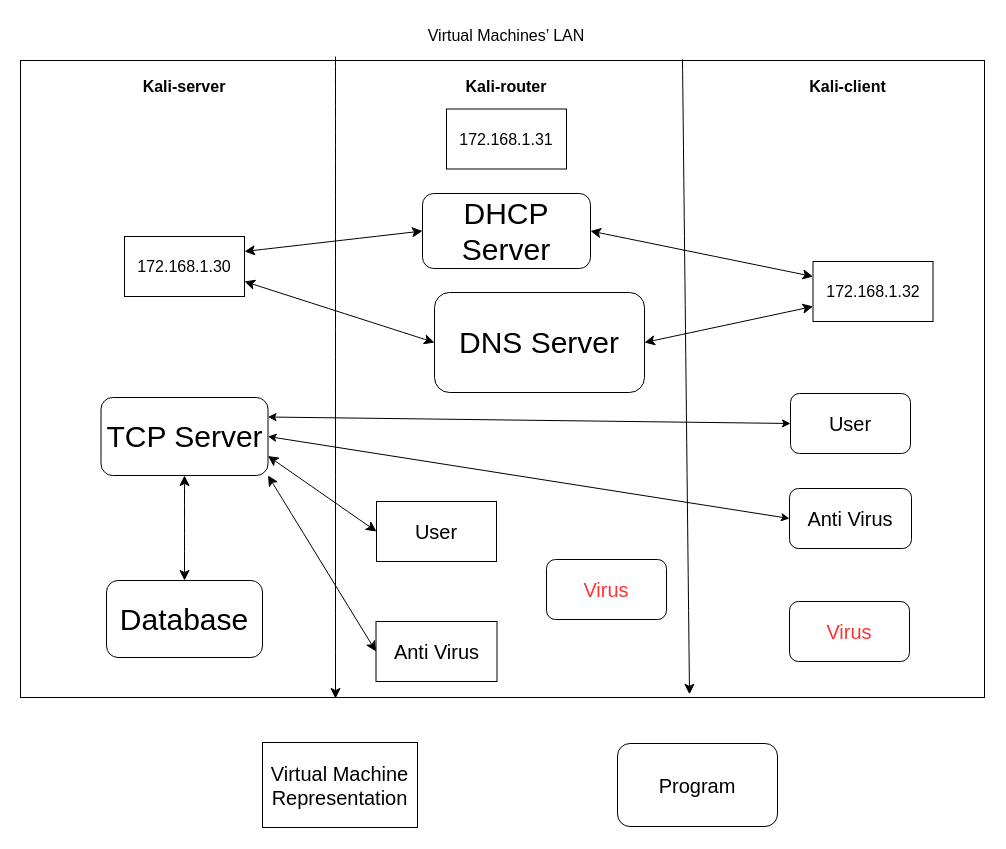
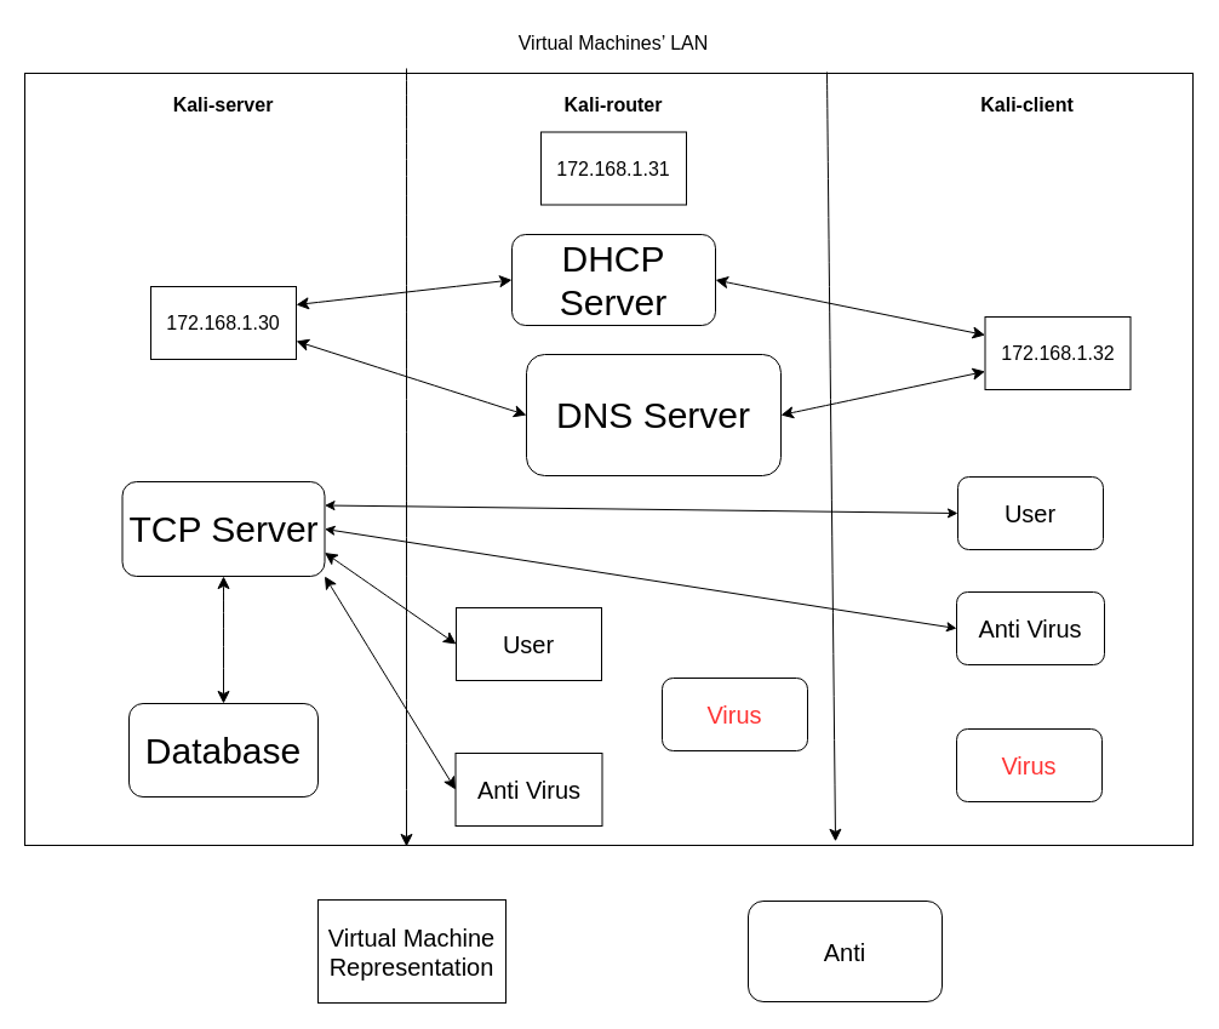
  <mxCell id="0" />
  <mxCell id="1" parent="0" />
  <mxCell id="2" value="" style="rounded=0;whiteSpace=wrap;html=1;" parent="1" vertex="1"><mxGeometry x="770" y="108.5" width="160" height="80" as="geometry" /></mxCell>
  <mxCell id="3" value="" style="rounded=0;whiteSpace=wrap;html=1;" parent="1" vertex="1"><mxGeometry x="20" y="60" width="964" height="637" as="geometry" /></mxCell>
  <mxCell id="4" value="Virtual Machines’ LAN" style="text;strokeColor=none;fillColor=none;html=1;align=center;verticalAlign=middle;whiteSpace=wrap;rounded=0;fontSize=16;" parent="1" vertex="1"><mxGeometry x="391" y="20" width="230" height="30" as="geometry" /></mxCell>
  <mxCell id="5" value="" style="edgeStyle=none;orthogonalLoop=1;jettySize=auto;html=1;rounded=0;fontSize=12;startSize=8;endSize=8;curved=1;" parent="1" edge="1"><mxGeometry width="140" relative="1" as="geometry"><mxPoint x="335" y="56" as="sourcePoint" /><mxPoint x="335" y="698" as="targetPoint" /><Array as="points" /></mxGeometry></mxCell>
  <mxCell id="6" value="" style="edgeStyle=none;orthogonalLoop=1;jettySize=auto;html=1;rounded=0;fontSize=12;startSize=8;endSize=8;curved=1;entryX=0.694;entryY=0.995;entryDx=0;entryDy=0;entryPerimeter=0;" parent="1" target="3" edge="1"><mxGeometry width="140" relative="1" as="geometry"><mxPoint x="682" y="59" as="sourcePoint" /><mxPoint x="682" y="593" as="targetPoint" /><Array as="points" /></mxGeometry></mxCell>
  <mxCell id="7" value="&lt;b&gt;Kali-router&lt;/b&gt;" style="text;strokeColor=none;fillColor=none;html=1;align=center;verticalAlign=middle;whiteSpace=wrap;rounded=0;fontSize=16;" parent="1" vertex="1"><mxGeometry x="463" y="66" width="86" height="40" as="geometry" /></mxCell>
  <mxCell id="8" style="edgeStyle=none;curved=1;rounded=0;orthogonalLoop=1;jettySize=auto;html=1;entryX=0.75;entryY=1;entryDx=0;entryDy=0;fontSize=12;startSize=8;endSize=8;" parent="1" source="7" target="7" edge="1"><mxGeometry relative="1" as="geometry" /></mxCell>
  <mxCell id="9" value="&lt;b&gt;Kali-server&lt;/b&gt;" style="text;strokeColor=none;fillColor=none;html=1;align=center;verticalAlign=middle;whiteSpace=wrap;rounded=0;fontSize=16;" parent="1" vertex="1"><mxGeometry x="134" y="71" width="100" height="30" as="geometry" /></mxCell>
  <mxCell id="10" value="&lt;b&gt;Kali-client&lt;/b&gt;" style="text;strokeColor=none;fillColor=none;html=1;align=center;verticalAlign=middle;whiteSpace=wrap;rounded=0;fontSize=16;" parent="1" vertex="1"><mxGeometry x="801" y="63.5" width="93" height="45" as="geometry" /></mxCell>
  <mxCell id="11" value="&lt;font style=&quot;font-size: 30px;&quot;&gt;TCP Server&lt;/font&gt;" style="rounded=1;whiteSpace=wrap;html=1;" parent="1" vertex="1"><mxGeometry x="100.5" y="397" width="167" height="78" as="geometry" /></mxCell>
  <mxCell id="12" value="&lt;font style=&quot;font-size: 30px;&quot;&gt;Database&lt;/font&gt;" style="rounded=1;whiteSpace=wrap;html=1;" parent="1" vertex="1"><mxGeometry x="106" y="580" width="156" height="77" as="geometry" /></mxCell>
  <mxCell id="13" value="" style="edgeStyle=none;orthogonalLoop=1;jettySize=auto;html=1;endArrow=classic;startArrow=classic;endSize=8;startSize=8;rounded=0;fontSize=12;curved=1;exitX=0.5;exitY=1;exitDx=0;exitDy=0;entryX=0.5;entryY=0;entryDx=0;entryDy=0;" parent="1" source="11" target="12" edge="1"><mxGeometry width="140" relative="1" as="geometry"><mxPoint x="141" y="475" as="sourcePoint" /><mxPoint x="158.5" y="602" as="targetPoint" /><Array as="points" /></mxGeometry></mxCell>
  <mxCell id="14" value="&lt;font style=&quot;font-size: 20px;&quot;&gt;Anti Virus&lt;/font&gt;" style="rounded=1;whiteSpace=wrap;html=1;arcSize=0;" parent="1" vertex="1"><mxGeometry x="375.5" y="621" width="121" height="60" as="geometry" /></mxCell>
  <mxCell id="15" value="&lt;font style=&quot;font-size: 20px;&quot;&gt;User&lt;/font&gt;" style="rounded=1;whiteSpace=wrap;html=1;arcSize=0;" parent="1" vertex="1"><mxGeometry x="376" y="501" width="120" height="60" as="geometry" /></mxCell>
  <mxCell id="16" value="" style="edgeStyle=none;orthogonalLoop=1;jettySize=auto;html=1;endArrow=classic;startArrow=classic;endSize=8;startSize=8;rounded=0;fontSize=12;curved=1;entryX=0;entryY=0.5;entryDx=0;entryDy=0;exitX=1;exitY=0.75;exitDx=0;exitDy=0;" parent="1" source="11" target="15" edge="1"><mxGeometry width="140" relative="1" as="geometry"><mxPoint x="238" y="464" as="sourcePoint" /><mxPoint x="582" y="438" as="targetPoint" /><Array as="points" /></mxGeometry></mxCell>
  <mxCell id="17" value="&lt;font style=&quot;font-size: 20px;&quot;&gt;Anti Virus&lt;/font&gt;" style="rounded=1;whiteSpace=wrap;html=1;" parent="1" vertex="1"><mxGeometry x="789" y="488" width="122" height="60" as="geometry" /></mxCell>
  <mxCell id="18" value="&lt;font style=&quot;font-size: 20px;&quot;&gt;User&lt;/font&gt;" style="rounded=1;whiteSpace=wrap;html=1;" parent="1" vertex="1"><mxGeometry x="790" y="393" width="120" height="60" as="geometry" /></mxCell>
  <mxCell id="19" value="&lt;font style=&quot;font-size: 30px;&quot;&gt;DHCP Server&lt;/font&gt;" style="rounded=1;whiteSpace=wrap;html=1;" parent="1" vertex="1"><mxGeometry x="422" y="193" width="168" height="75" as="geometry" /></mxCell>
  <mxCell id="20" value="&lt;font style=&quot;font-size: 30px;&quot;&gt;DNS Server&lt;/font&gt;" style="rounded=1;whiteSpace=wrap;html=1;" parent="1" vertex="1"><mxGeometry x="434" y="292" width="210" height="100" as="geometry" /></mxCell>
  <mxCell id="21" value="&lt;span style=&quot;font-size: 16px;&quot;&gt;172.168.1.30&lt;/span&gt;" style="whiteSpace=wrap;html=1;" parent="1" vertex="1"><mxGeometry x="124" y="236" width="120" height="60" as="geometry" /></mxCell>
  <mxCell id="22" value="&lt;span style=&quot;font-size: 16px;&quot;&gt;172.168.1.32&lt;/span&gt;" style="whiteSpace=wrap;html=1;" parent="1" vertex="1"><mxGeometry x="812.5" y="261" width="120" height="60" as="geometry" /></mxCell>
  <mxCell id="23" value="" style="edgeStyle=none;orthogonalLoop=1;jettySize=auto;html=1;endArrow=classic;startArrow=classic;endSize=8;startSize=8;rounded=0;fontSize=12;curved=1;entryX=1;entryY=0.75;entryDx=0;entryDy=0;exitX=0;exitY=0.5;exitDx=0;exitDy=0;" parent="1" source="20" target="21" edge="1"><mxGeometry width="140" relative="1" as="geometry"><mxPoint x="432" y="309" as="sourcePoint" /><mxPoint x="572" y="309" as="targetPoint" /><Array as="points" /></mxGeometry></mxCell>
  <mxCell id="24" value="" style="edgeStyle=none;orthogonalLoop=1;jettySize=auto;html=1;endArrow=classic;startArrow=classic;endSize=8;startSize=8;rounded=0;fontSize=12;curved=1;exitX=1;exitY=0.25;exitDx=0;exitDy=0;entryX=0;entryY=0.5;entryDx=0;entryDy=0;" parent="1" source="21" target="19" edge="1"><mxGeometry width="140" relative="1" as="geometry"><mxPoint x="432" y="309" as="sourcePoint" /><mxPoint x="572" y="309" as="targetPoint" /><Array as="points" /></mxGeometry></mxCell>
  <mxCell id="25" value="" style="edgeStyle=none;orthogonalLoop=1;jettySize=auto;html=1;endArrow=classic;startArrow=classic;endSize=8;startSize=8;rounded=0;fontSize=12;curved=1;exitX=1;exitY=0.5;exitDx=0;exitDy=0;entryX=0;entryY=0.25;entryDx=0;entryDy=0;" parent="1" source="19" target="22" edge="1"><mxGeometry width="140" relative="1" as="geometry"><mxPoint x="612" y="200" as="sourcePoint" /><mxPoint x="790" y="182" as="targetPoint" /><Array as="points" /></mxGeometry></mxCell>
  <mxCell id="26" value="&lt;font style=&quot;font-size: 20px;&quot;&gt;Virtual Machine Representation&lt;/font&gt;" style="whiteSpace=wrap;html=1;" parent="1" vertex="1"><mxGeometry x="262" y="742" width="155" height="85" as="geometry" /></mxCell>
- <mxCell id="27" value="&lt;font style=&quot;font-size: 20px;&quot;&gt;Program&lt;/font&gt;" style="rounded=1;whiteSpace=wrap;html=1;" parent="1" vertex="1"><mxGeometry x="617" y="743" width="160" height="83" as="geometry" /></mxCell>
+ <mxCell id="27" value="&lt;font style=&quot;font-size: 20px;&quot;&gt;Anti&lt;/font&gt;" style="rounded=1;whiteSpace=wrap;html=1;" parent="1" vertex="1"><mxGeometry x="617" y="743" width="160" height="83" as="geometry" /></mxCell>
  <mxCell id="28" value="&lt;span style=&quot;font-size: 16px;&quot;&gt;172.168.1.31&lt;/span&gt;" style="whiteSpace=wrap;html=1;" parent="1" vertex="1"><mxGeometry x="446" y="108.5" width="120" height="60" as="geometry" /></mxCell>
  <mxCell id="29" value="" style="edgeStyle=none;orthogonalLoop=1;jettySize=auto;html=1;endArrow=classic;startArrow=classic;endSize=8;startSize=8;rounded=0;fontSize=12;curved=1;entryX=0;entryY=0.75;entryDx=0;entryDy=0;exitX=1;exitY=0.5;exitDx=0;exitDy=0;" parent="1" source="20" target="22" edge="1"><mxGeometry width="140" relative="1" as="geometry"><mxPoint x="471" y="432" as="sourcePoint" /><mxPoint x="611" y="432" as="targetPoint" /><Array as="points" /></mxGeometry></mxCell>
  <mxCell id="30" value="&lt;font color=&quot;#ff3333&quot; style=&quot;font-size: 20px;&quot;&gt;Virus&lt;/font&gt;" style="rounded=1;whiteSpace=wrap;html=1;" parent="1" vertex="1"><mxGeometry x="789" y="601" width="120" height="60" as="geometry" /></mxCell>
  <mxCell id="31" value="&lt;font color=&quot;#ff3333&quot; style=&quot;font-size: 20px;&quot;&gt;Virus&lt;/font&gt;" style="rounded=1;whiteSpace=wrap;html=1;" parent="1" vertex="1"><mxGeometry x="546" y="559" width="120" height="60" as="geometry" /></mxCell>
  <mxCell id="32" value="" style="endArrow=classic;startArrow=classic;html=1;rounded=0;entryX=1;entryY=0.25;entryDx=0;entryDy=0;exitX=0;exitY=0.5;exitDx=0;exitDy=0;" parent="1" source="18" target="11" edge="1"><mxGeometry width="50" height="50" relative="1" as="geometry"><mxPoint x="445" y="472" as="sourcePoint" /><mxPoint x="495" y="422" as="targetPoint" /></mxGeometry></mxCell>
  <mxCell id="33" value="" style="endArrow=classic;startArrow=classic;html=1;rounded=0;exitX=0;exitY=0.5;exitDx=0;exitDy=0;entryX=1;entryY=0.5;entryDx=0;entryDy=0;" parent="1" source="17" target="11" edge="1"><mxGeometry width="50" height="50" relative="1" as="geometry"><mxPoint x="794" y="365" as="sourcePoint" /><mxPoint x="248" y="436" as="targetPoint" /></mxGeometry></mxCell>
  <mxCell id="34" value="" style="edgeStyle=none;orthogonalLoop=1;jettySize=auto;html=1;endArrow=classic;startArrow=classic;endSize=8;startSize=8;rounded=0;fontSize=12;curved=1;entryX=0;entryY=0.5;entryDx=0;entryDy=0;exitX=1;exitY=1;exitDx=0;exitDy=0;" parent="1" source="11" target="14" edge="1"><mxGeometry width="140" relative="1" as="geometry"><mxPoint x="220" y="499" as="sourcePoint" /><mxPoint x="367" y="577" as="targetPoint" /><Array as="points" /></mxGeometry></mxCell>
